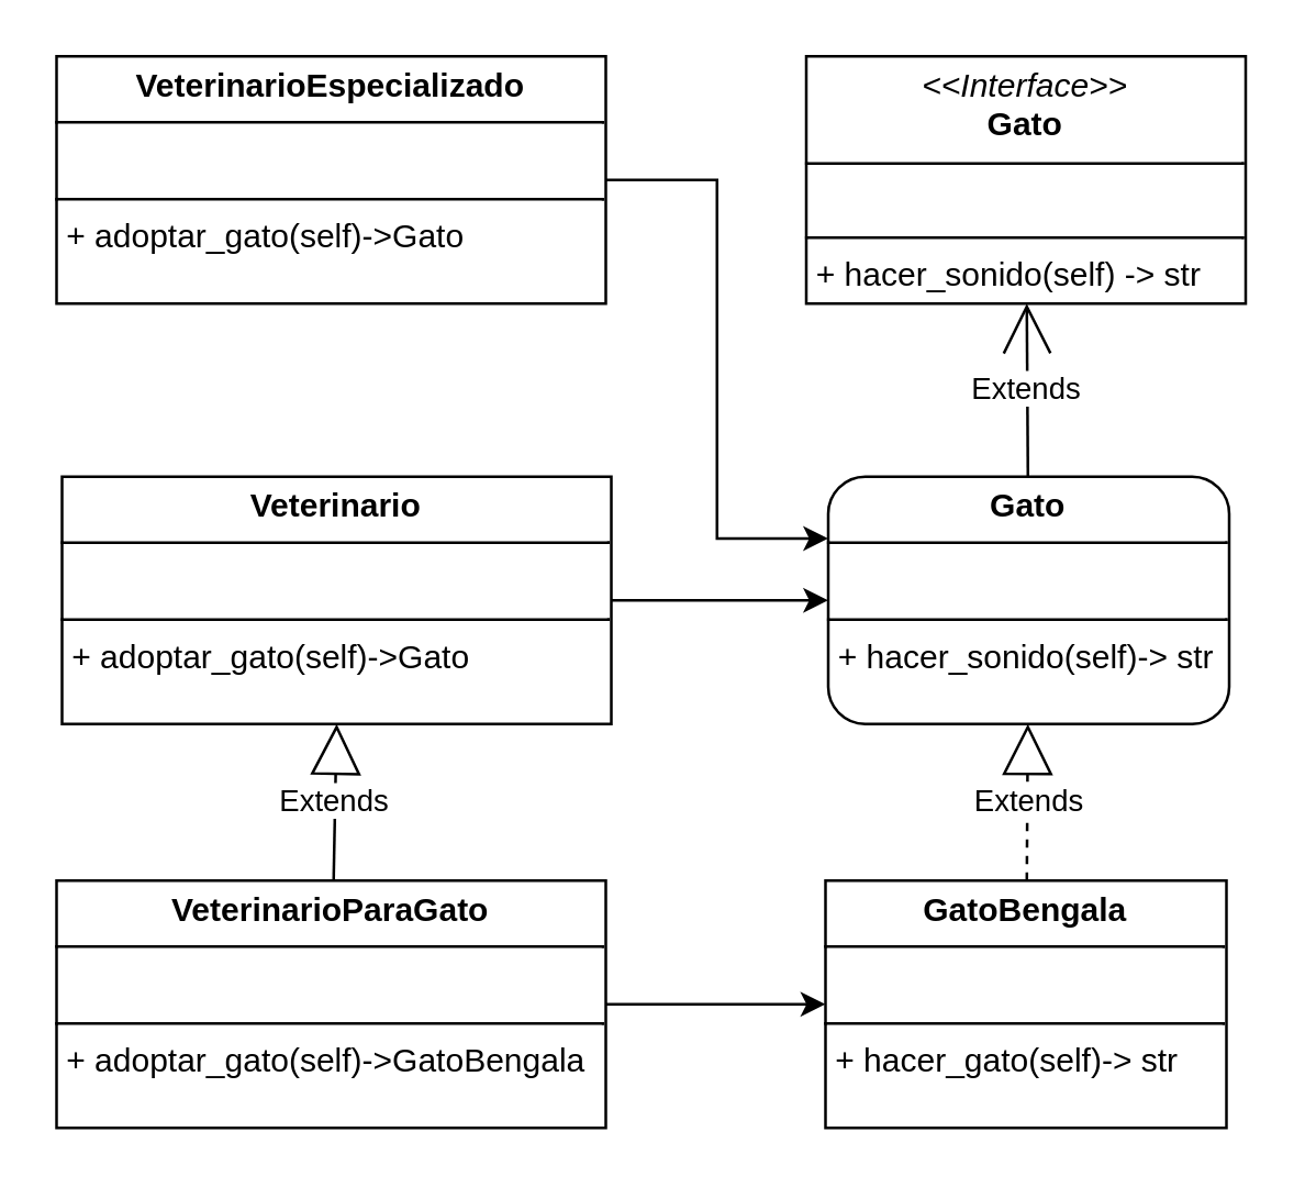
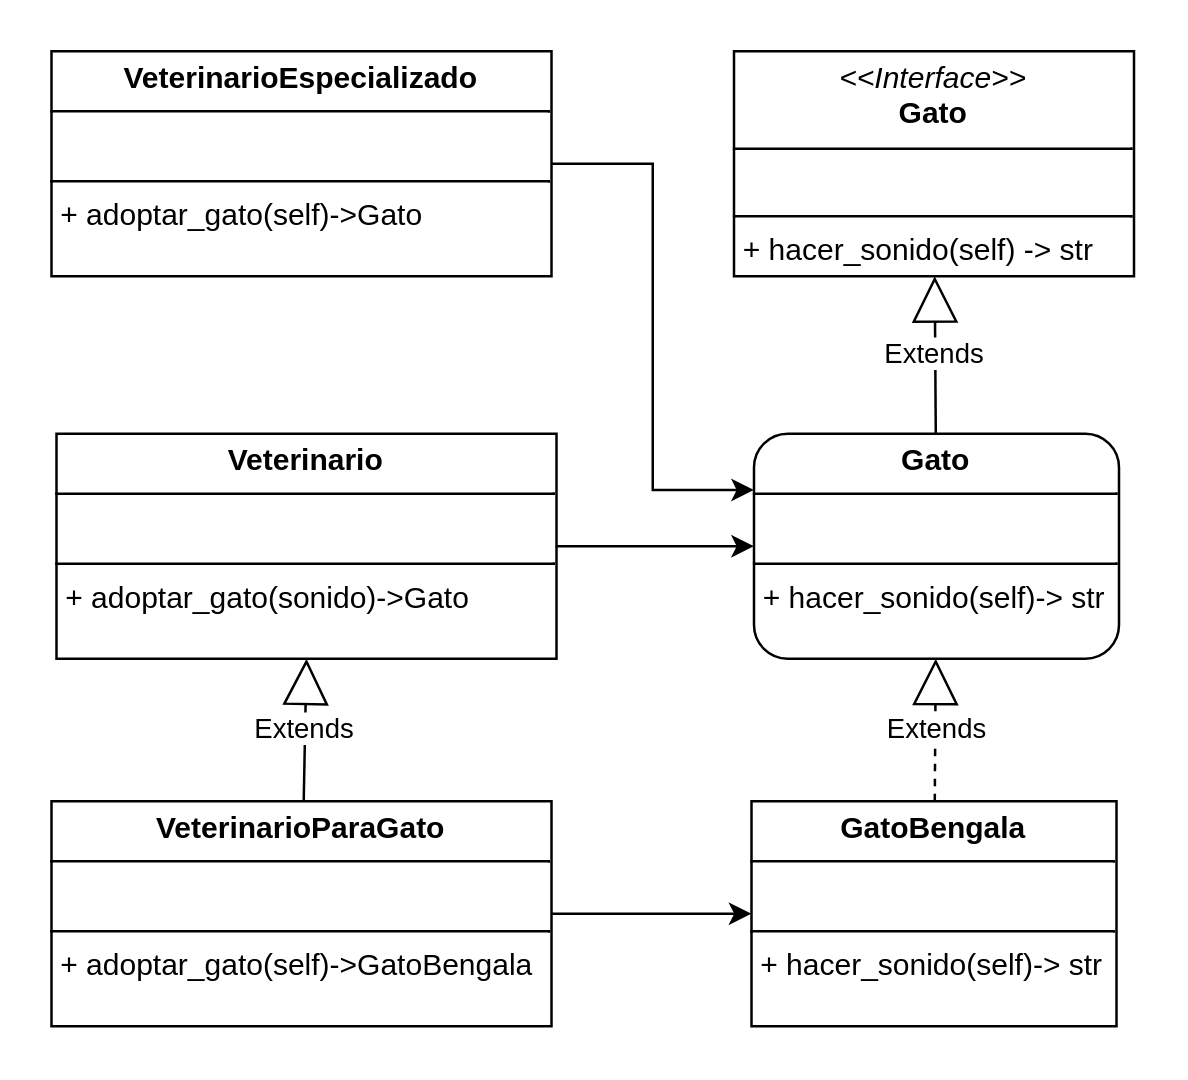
  <mxCell id="0" />
  <mxCell id="1" parent="0" />
  <mxCell id="2" value="&lt;p style=&quot;margin:0px;margin-top:4px;text-align:center;&quot;&gt;&lt;i&gt;&amp;lt;&amp;lt;Interface&amp;gt;&amp;gt;&lt;/i&gt;&lt;br&gt;&lt;b&gt;Gato&lt;/b&gt;&lt;/p&gt;&lt;hr size=&quot;1&quot; style=&quot;border-style:solid;&quot;&gt;&lt;p style=&quot;margin:0px;margin-left:4px;&quot;&gt;&amp;nbsp;&lt;/p&gt;&lt;hr size=&quot;1&quot; style=&quot;border-style:solid;&quot;&gt;&lt;p style=&quot;margin:0px;margin-left:4px;&quot;&gt;+ hacer_sonido(self) -&amp;gt; str&lt;/p&gt;" style="verticalAlign=top;align=left;overflow=fill;html=1;whiteSpace=wrap;" parent="1" vertex="1"><mxGeometry x="293" y="20" width="160" height="90" as="geometry" /></mxCell>
- <mxCell id="3" value="&lt;p style=&quot;margin:0px;margin-top:4px;text-align:center;&quot;&gt;&lt;b&gt;GatoBengala&lt;/b&gt;&lt;/p&gt;&lt;hr size=&quot;1&quot; style=&quot;border-style:solid;&quot;&gt;&lt;p style=&quot;margin:0px;margin-left:4px;&quot;&gt;&amp;nbsp;&lt;/p&gt;&lt;hr size=&quot;1&quot; style=&quot;border-style:solid;&quot;&gt;&lt;p style=&quot;margin:0px;margin-left:4px;&quot;&gt;+ hacer_gato(self)-&amp;gt; str&lt;/p&gt;" style="verticalAlign=top;align=left;overflow=fill;html=1;whiteSpace=wrap;" parent="1" vertex="1"><mxGeometry x="300" y="320" width="146" height="90" as="geometry" /></mxCell>
+ <mxCell id="3" value="&lt;p style=&quot;margin:0px;margin-top:4px;text-align:center;&quot;&gt;&lt;b&gt;GatoBengala&lt;/b&gt;&lt;/p&gt;&lt;hr size=&quot;1&quot; style=&quot;border-style:solid;&quot;&gt;&lt;p style=&quot;margin:0px;margin-left:4px;&quot;&gt;&amp;nbsp;&lt;/p&gt;&lt;hr size=&quot;1&quot; style=&quot;border-style:solid;&quot;&gt;&lt;p style=&quot;margin:0px;margin-left:4px;&quot;&gt;+ hacer_sonido(self)-&amp;gt; str&lt;/p&gt;" style="verticalAlign=top;align=left;overflow=fill;html=1;whiteSpace=wrap;" parent="1" vertex="1"><mxGeometry x="300" y="320" width="146" height="90" as="geometry" /></mxCell>
  <mxCell id="4" style="edgeStyle=orthogonalEdgeStyle;rounded=0;orthogonalLoop=1;jettySize=auto;html=1;entryX=0;entryY=0.5;entryDx=0;entryDy=0;" edge="1" parent="1" source="5" target="9"><mxGeometry relative="1" as="geometry" /></mxCell>
- <mxCell id="5" value="&lt;p style=&quot;margin:0px;margin-top:4px;text-align:center;&quot;&gt;&lt;b&gt;Veterinario&lt;/b&gt;&lt;/p&gt;&lt;hr size=&quot;1&quot; style=&quot;border-style:solid;&quot;&gt;&lt;p style=&quot;margin:0px;margin-left:4px;&quot;&gt;&amp;nbsp;&lt;/p&gt;&lt;hr size=&quot;1&quot; style=&quot;border-style:solid;&quot;&gt;&lt;p style=&quot;margin:0px;margin-left:4px;&quot;&gt;+ adoptar_gato(self)-&amp;gt;Gato&lt;/p&gt;" style="verticalAlign=top;align=left;overflow=fill;html=1;whiteSpace=wrap;" parent="1" vertex="1"><mxGeometry x="22" y="173" width="200" height="90" as="geometry" /></mxCell>
+ <mxCell id="5" value="&lt;p style=&quot;margin:0px;margin-top:4px;text-align:center;&quot;&gt;&lt;b&gt;Veterinario&lt;/b&gt;&lt;/p&gt;&lt;hr size=&quot;1&quot; style=&quot;border-style:solid;&quot;&gt;&lt;p style=&quot;margin:0px;margin-left:4px;&quot;&gt;&amp;nbsp;&lt;/p&gt;&lt;hr size=&quot;1&quot; style=&quot;border-style:solid;&quot;&gt;&lt;p style=&quot;margin:0px;margin-left:4px;&quot;&gt;+ adoptar_gato(sonido)-&amp;gt;Gato&lt;/p&gt;" style="verticalAlign=top;align=left;overflow=fill;html=1;whiteSpace=wrap;" parent="1" vertex="1"><mxGeometry x="22" y="173" width="200" height="90" as="geometry" /></mxCell>
  <mxCell id="6" style="edgeStyle=orthogonalEdgeStyle;rounded=0;orthogonalLoop=1;jettySize=auto;html=1;" edge="1" parent="1" source="7" target="3"><mxGeometry relative="1" as="geometry" /></mxCell>
  <mxCell id="7" value="&lt;p style=&quot;margin:0px;margin-top:4px;text-align:center;&quot;&gt;&lt;b&gt;VeterinarioParaGato&lt;/b&gt;&lt;/p&gt;&lt;hr size=&quot;1&quot; style=&quot;border-style:solid;&quot;&gt;&lt;p style=&quot;margin:0px;margin-left:4px;&quot;&gt;&amp;nbsp;&lt;/p&gt;&lt;hr size=&quot;1&quot; style=&quot;border-style:solid;&quot;&gt;&lt;p style=&quot;margin:0px;margin-left:4px;&quot;&gt;+ adoptar_gato(self)-&amp;gt;GatoBengala&lt;br&gt;&lt;/p&gt;" style="verticalAlign=top;align=left;overflow=fill;html=1;whiteSpace=wrap;" parent="1" vertex="1"><mxGeometry x="20" y="320" width="200" height="90" as="geometry" /></mxCell>
  <mxCell id="8" value="Extends" style="endArrow=block;endSize=16;endFill=0;html=1;rounded=0;entryX=0.5;entryY=1;entryDx=0;entryDy=0;" parent="1" source="7" target="5" edge="1"><mxGeometry width="160" relative="1" as="geometry"><mxPoint x="153" y="382" as="sourcePoint" /><mxPoint x="313" y="382" as="targetPoint" /></mxGeometry></mxCell>
  <mxCell id="9" value="&lt;p style=&quot;margin:0px;margin-top:4px;text-align:center;&quot;&gt;&lt;b&gt;Gato&lt;/b&gt;&lt;/p&gt;&lt;hr size=&quot;1&quot; style=&quot;border-style:solid;&quot;&gt;&lt;p style=&quot;margin:0px;margin-left:4px;&quot;&gt;&amp;nbsp;&lt;/p&gt;&lt;hr size=&quot;1&quot; style=&quot;border-style:solid;&quot;&gt;&lt;p style=&quot;margin:0px;margin-left:4px;&quot;&gt;+ hacer_sonido(self)-&amp;gt; str&lt;/p&gt;" style="verticalAlign=top;align=left;overflow=fill;html=1;whiteSpace=wrap;rounded=1;" parent="1" vertex="1"><mxGeometry x="301" y="173" width="146" height="90" as="geometry" /></mxCell>
- <mxCell id="10" value="Extends" style="endArrow=open;endSize=16;endFill=0;html=1;rounded=0;" parent="1" source="9" target="2" edge="1"><mxGeometry width="160" relative="1" as="geometry"><mxPoint x="272" y="390" as="sourcePoint" /><mxPoint x="432" y="390" as="targetPoint" /></mxGeometry></mxCell>
+ <mxCell id="10" value="Extends" style="endArrow=block;endSize=16;endFill=0;html=1;rounded=0;" parent="1" source="9" target="2" edge="1"><mxGeometry width="160" relative="1" as="geometry"><mxPoint x="272" y="390" as="sourcePoint" /><mxPoint x="432" y="390" as="targetPoint" /></mxGeometry></mxCell>
  <mxCell id="11" value="Extends" style="endArrow=block;endSize=16;endFill=0;html=1;rounded=0;dashed=1;" parent="1" source="3" target="9" edge="1"><mxGeometry width="160" relative="1" as="geometry"><mxPoint x="503" y="360" as="sourcePoint" /><mxPoint x="502" y="297" as="targetPoint" /></mxGeometry></mxCell>
  <mxCell id="12" style="edgeStyle=orthogonalEdgeStyle;rounded=0;orthogonalLoop=1;jettySize=auto;html=1;entryX=0;entryY=0.25;entryDx=0;entryDy=0;" edge="1" parent="1" source="13" target="9"><mxGeometry relative="1" as="geometry" /></mxCell>
  <mxCell id="13" value="&lt;p style=&quot;margin:0px;margin-top:4px;text-align:center;&quot;&gt;&lt;b&gt;VeterinarioEspecializado&lt;/b&gt;&lt;/p&gt;&lt;hr size=&quot;1&quot; style=&quot;border-style:solid;&quot;&gt;&lt;p style=&quot;margin:0px;margin-left:4px;&quot;&gt;&amp;nbsp;&lt;/p&gt;&lt;hr size=&quot;1&quot; style=&quot;border-style:solid;&quot;&gt;&lt;p style=&quot;margin:0px;margin-left:4px;&quot;&gt;+ adoptar_gato(self)-&amp;gt;Gato&lt;/p&gt;" style="verticalAlign=top;align=left;overflow=fill;html=1;whiteSpace=wrap;" vertex="1" parent="1"><mxGeometry x="20" y="20" width="200" height="90" as="geometry" /></mxCell>
